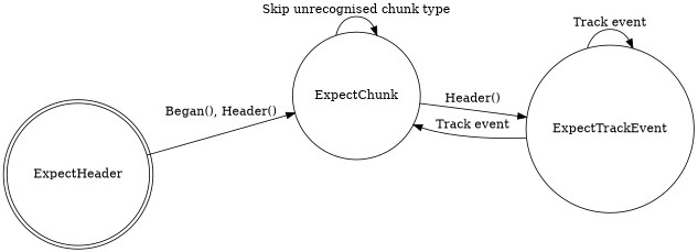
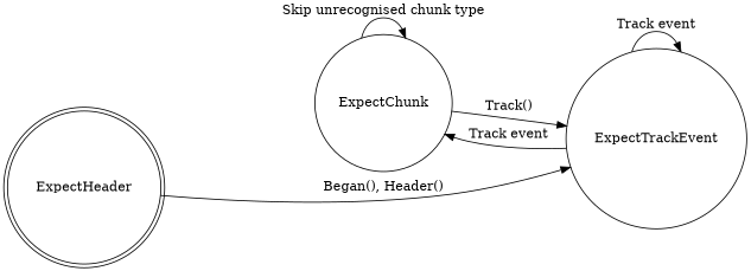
  digraph {
    rankdir=LR
    node [shape=circle]
    ExpectHeader [shape=doublecircle]
    ExpectChunk
    ExpectTrackEvent
-   ExpectHeader -> ExpectChunk [label="Began(), Header()"]
+   ExpectHeader -> ExpectTrackEvent [label="Began(), Header()"]
    ExpectChunk -> ExpectChunk [label="Skip unrecognised chunk type"]
-   ExpectChunk -> ExpectTrackEvent [label="Header()"]
+   ExpectChunk -> ExpectTrackEvent [label="Track()"]
    ExpectTrackEvent -> ExpectChunk [label="Track event"]
    ExpectTrackEvent -> ExpectTrackEvent [label="Track event"]
  }
